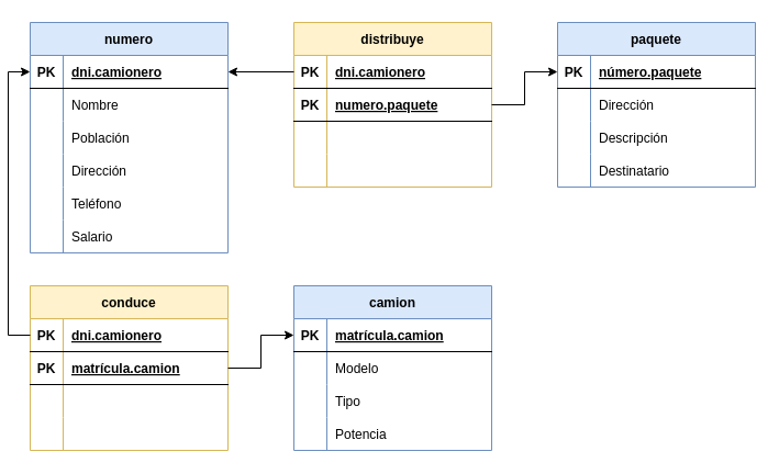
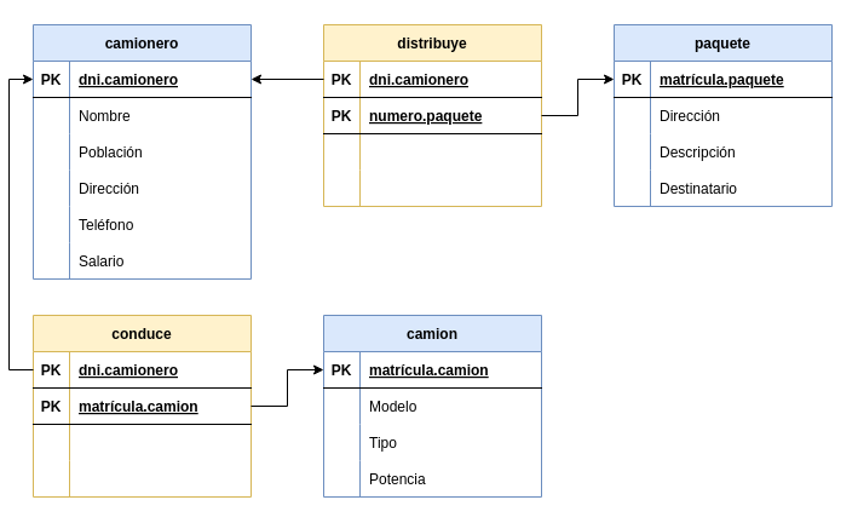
  <mxCell id="0" />
  <mxCell id="1" parent="0" />
- <mxCell id="2" value="numero" style="shape=table;startSize=30;container=1;collapsible=1;childLayout=tableLayout;fixedRows=1;rowLines=0;fontStyle=1;align=center;resizeLast=1;fillColor=#dae8fc;strokeColor=#6c8ebf;" vertex="1" parent="1"><mxGeometry x="20" y="20" width="180" height="210" as="geometry" /></mxCell>
+ <mxCell id="2" value="camionero" style="shape=table;startSize=30;container=1;collapsible=1;childLayout=tableLayout;fixedRows=1;rowLines=0;fontStyle=1;align=center;resizeLast=1;fillColor=#dae8fc;strokeColor=#6c8ebf;" vertex="1" parent="1"><mxGeometry x="20" y="20" width="180" height="210" as="geometry" /></mxCell>
  <mxCell id="3" value="" style="shape=tableRow;horizontal=0;startSize=0;swimlaneHead=0;swimlaneBody=0;fillColor=none;collapsible=0;dropTarget=0;points=[[0,0.5],[1,0.5]];portConstraint=eastwest;top=0;left=0;right=0;bottom=1;" vertex="1" parent="2"><mxGeometry y="30" width="180" height="30" as="geometry" /></mxCell>
  <mxCell id="4" value="PK" style="shape=partialRectangle;connectable=0;fillColor=none;top=0;left=0;bottom=0;right=0;fontStyle=1;overflow=hidden;" vertex="1" parent="3"><mxGeometry width="30" height="30" as="geometry"><mxRectangle width="30" height="30" as="alternateBounds" /></mxGeometry></mxCell>
  <mxCell id="5" value="dni.camionero" style="shape=partialRectangle;connectable=0;fillColor=none;top=0;left=0;bottom=0;right=0;align=left;spacingLeft=6;fontStyle=5;overflow=hidden;" vertex="1" parent="3"><mxGeometry x="30" width="150" height="30" as="geometry"><mxRectangle width="150" height="30" as="alternateBounds" /></mxGeometry></mxCell>
  <mxCell id="6" value="" style="shape=tableRow;horizontal=0;startSize=0;swimlaneHead=0;swimlaneBody=0;fillColor=none;collapsible=0;dropTarget=0;points=[[0,0.5],[1,0.5]];portConstraint=eastwest;top=0;left=0;right=0;bottom=0;" vertex="1" parent="2"><mxGeometry y="60" width="180" height="30" as="geometry" /></mxCell>
  <mxCell id="7" value="" style="shape=partialRectangle;connectable=0;fillColor=none;top=0;left=0;bottom=0;right=0;editable=1;overflow=hidden;" vertex="1" parent="6"><mxGeometry width="30" height="30" as="geometry"><mxRectangle width="30" height="30" as="alternateBounds" /></mxGeometry></mxCell>
  <mxCell id="8" value="Nombre" style="shape=partialRectangle;connectable=0;fillColor=none;top=0;left=0;bottom=0;right=0;align=left;spacingLeft=6;overflow=hidden;" vertex="1" parent="6"><mxGeometry x="30" width="150" height="30" as="geometry"><mxRectangle width="150" height="30" as="alternateBounds" /></mxGeometry></mxCell>
  <mxCell id="9" value="" style="shape=tableRow;horizontal=0;startSize=0;swimlaneHead=0;swimlaneBody=0;fillColor=none;collapsible=0;dropTarget=0;points=[[0,0.5],[1,0.5]];portConstraint=eastwest;top=0;left=0;right=0;bottom=0;" vertex="1" parent="2"><mxGeometry y="90" width="180" height="30" as="geometry" /></mxCell>
  <mxCell id="10" value="" style="shape=partialRectangle;connectable=0;fillColor=none;top=0;left=0;bottom=0;right=0;editable=1;overflow=hidden;" vertex="1" parent="9"><mxGeometry width="30" height="30" as="geometry"><mxRectangle width="30" height="30" as="alternateBounds" /></mxGeometry></mxCell>
  <mxCell id="11" value="Población" style="shape=partialRectangle;connectable=0;fillColor=none;top=0;left=0;bottom=0;right=0;align=left;spacingLeft=6;overflow=hidden;" vertex="1" parent="9"><mxGeometry x="30" width="150" height="30" as="geometry"><mxRectangle width="150" height="30" as="alternateBounds" /></mxGeometry></mxCell>
  <mxCell id="12" value="" style="shape=tableRow;horizontal=0;startSize=0;swimlaneHead=0;swimlaneBody=0;fillColor=none;collapsible=0;dropTarget=0;points=[[0,0.5],[1,0.5]];portConstraint=eastwest;top=0;left=0;right=0;bottom=0;" vertex="1" parent="2"><mxGeometry y="120" width="180" height="30" as="geometry" /></mxCell>
  <mxCell id="13" value="" style="shape=partialRectangle;connectable=0;fillColor=none;top=0;left=0;bottom=0;right=0;editable=1;overflow=hidden;" vertex="1" parent="12"><mxGeometry width="30" height="30" as="geometry"><mxRectangle width="30" height="30" as="alternateBounds" /></mxGeometry></mxCell>
  <mxCell id="14" value="Dirección" style="shape=partialRectangle;connectable=0;fillColor=none;top=0;left=0;bottom=0;right=0;align=left;spacingLeft=6;overflow=hidden;" vertex="1" parent="12"><mxGeometry x="30" width="150" height="30" as="geometry"><mxRectangle width="150" height="30" as="alternateBounds" /></mxGeometry></mxCell>
  <mxCell id="15" value="" style="shape=tableRow;horizontal=0;startSize=0;swimlaneHead=0;swimlaneBody=0;fillColor=none;collapsible=0;dropTarget=0;points=[[0,0.5],[1,0.5]];portConstraint=eastwest;top=0;left=0;right=0;bottom=0;" vertex="1" parent="2"><mxGeometry y="150" width="180" height="30" as="geometry" /></mxCell>
  <mxCell id="16" value="" style="shape=partialRectangle;connectable=0;fillColor=none;top=0;left=0;bottom=0;right=0;editable=1;overflow=hidden;" vertex="1" parent="15"><mxGeometry width="30" height="30" as="geometry"><mxRectangle width="30" height="30" as="alternateBounds" /></mxGeometry></mxCell>
  <mxCell id="17" value="Teléfono" style="shape=partialRectangle;connectable=0;fillColor=none;top=0;left=0;bottom=0;right=0;align=left;spacingLeft=6;overflow=hidden;" vertex="1" parent="15"><mxGeometry x="30" width="150" height="30" as="geometry"><mxRectangle width="150" height="30" as="alternateBounds" /></mxGeometry></mxCell>
  <mxCell id="18" value="" style="shape=tableRow;horizontal=0;startSize=0;swimlaneHead=0;swimlaneBody=0;fillColor=none;collapsible=0;dropTarget=0;points=[[0,0.5],[1,0.5]];portConstraint=eastwest;top=0;left=0;right=0;bottom=0;" vertex="1" parent="2"><mxGeometry y="180" width="180" height="30" as="geometry" /></mxCell>
  <mxCell id="19" value="" style="shape=partialRectangle;connectable=0;fillColor=none;top=0;left=0;bottom=0;right=0;editable=1;overflow=hidden;" vertex="1" parent="18"><mxGeometry width="30" height="30" as="geometry"><mxRectangle width="30" height="30" as="alternateBounds" /></mxGeometry></mxCell>
  <mxCell id="20" value="Salario" style="shape=partialRectangle;connectable=0;fillColor=none;top=0;left=0;bottom=0;right=0;align=left;spacingLeft=6;overflow=hidden;" vertex="1" parent="18"><mxGeometry x="30" width="150" height="30" as="geometry"><mxRectangle width="150" height="30" as="alternateBounds" /></mxGeometry></mxCell>
  <mxCell id="21" value="paquete" style="shape=table;startSize=30;container=1;collapsible=1;childLayout=tableLayout;fixedRows=1;rowLines=0;fontStyle=1;align=center;resizeLast=1;fillColor=#dae8fc;strokeColor=#6c8ebf;" vertex="1" parent="1"><mxGeometry x="500" y="20" width="180" height="150" as="geometry" /></mxCell>
  <mxCell id="22" value="" style="shape=tableRow;horizontal=0;startSize=0;swimlaneHead=0;swimlaneBody=0;fillColor=none;collapsible=0;dropTarget=0;points=[[0,0.5],[1,0.5]];portConstraint=eastwest;top=0;left=0;right=0;bottom=1;" vertex="1" parent="21"><mxGeometry y="30" width="180" height="30" as="geometry" /></mxCell>
  <mxCell id="23" value="PK" style="shape=partialRectangle;connectable=0;fillColor=none;top=0;left=0;bottom=0;right=0;fontStyle=1;overflow=hidden;" vertex="1" parent="22"><mxGeometry width="30" height="30" as="geometry"><mxRectangle width="30" height="30" as="alternateBounds" /></mxGeometry></mxCell>
- <mxCell id="24" value="número.paquete" style="shape=partialRectangle;connectable=0;fillColor=none;top=0;left=0;bottom=0;right=0;align=left;spacingLeft=6;fontStyle=5;overflow=hidden;" vertex="1" parent="22"><mxGeometry x="30" width="150" height="30" as="geometry"><mxRectangle width="150" height="30" as="alternateBounds" /></mxGeometry></mxCell>
+ <mxCell id="24" value="matrícula.paquete" style="shape=partialRectangle;connectable=0;fillColor=none;top=0;left=0;bottom=0;right=0;align=left;spacingLeft=6;fontStyle=5;overflow=hidden;" vertex="1" parent="22"><mxGeometry x="30" width="150" height="30" as="geometry"><mxRectangle width="150" height="30" as="alternateBounds" /></mxGeometry></mxCell>
  <mxCell id="25" value="" style="shape=tableRow;horizontal=0;startSize=0;swimlaneHead=0;swimlaneBody=0;fillColor=none;collapsible=0;dropTarget=0;points=[[0,0.5],[1,0.5]];portConstraint=eastwest;top=0;left=0;right=0;bottom=0;" vertex="1" parent="21"><mxGeometry y="60" width="180" height="30" as="geometry" /></mxCell>
  <mxCell id="26" value="" style="shape=partialRectangle;connectable=0;fillColor=none;top=0;left=0;bottom=0;right=0;editable=1;overflow=hidden;" vertex="1" parent="25"><mxGeometry width="30" height="30" as="geometry"><mxRectangle width="30" height="30" as="alternateBounds" /></mxGeometry></mxCell>
  <mxCell id="27" value="Dirección" style="shape=partialRectangle;connectable=0;fillColor=none;top=0;left=0;bottom=0;right=0;align=left;spacingLeft=6;overflow=hidden;" vertex="1" parent="25"><mxGeometry x="30" width="150" height="30" as="geometry"><mxRectangle width="150" height="30" as="alternateBounds" /></mxGeometry></mxCell>
  <mxCell id="28" value="" style="shape=tableRow;horizontal=0;startSize=0;swimlaneHead=0;swimlaneBody=0;fillColor=none;collapsible=0;dropTarget=0;points=[[0,0.5],[1,0.5]];portConstraint=eastwest;top=0;left=0;right=0;bottom=0;" vertex="1" parent="21"><mxGeometry y="90" width="180" height="30" as="geometry" /></mxCell>
  <mxCell id="29" value="" style="shape=partialRectangle;connectable=0;fillColor=none;top=0;left=0;bottom=0;right=0;editable=1;overflow=hidden;" vertex="1" parent="28"><mxGeometry width="30" height="30" as="geometry"><mxRectangle width="30" height="30" as="alternateBounds" /></mxGeometry></mxCell>
  <mxCell id="30" value="Descripción" style="shape=partialRectangle;connectable=0;fillColor=none;top=0;left=0;bottom=0;right=0;align=left;spacingLeft=6;overflow=hidden;" vertex="1" parent="28"><mxGeometry x="30" width="150" height="30" as="geometry"><mxRectangle width="150" height="30" as="alternateBounds" /></mxGeometry></mxCell>
  <mxCell id="31" value="" style="shape=tableRow;horizontal=0;startSize=0;swimlaneHead=0;swimlaneBody=0;fillColor=none;collapsible=0;dropTarget=0;points=[[0,0.5],[1,0.5]];portConstraint=eastwest;top=0;left=0;right=0;bottom=0;" vertex="1" parent="21"><mxGeometry y="120" width="180" height="30" as="geometry" /></mxCell>
  <mxCell id="32" value="" style="shape=partialRectangle;connectable=0;fillColor=none;top=0;left=0;bottom=0;right=0;editable=1;overflow=hidden;" vertex="1" parent="31"><mxGeometry width="30" height="30" as="geometry"><mxRectangle width="30" height="30" as="alternateBounds" /></mxGeometry></mxCell>
  <mxCell id="33" value="Destinatario" style="shape=partialRectangle;connectable=0;fillColor=none;top=0;left=0;bottom=0;right=0;align=left;spacingLeft=6;overflow=hidden;" vertex="1" parent="31"><mxGeometry x="30" width="150" height="30" as="geometry"><mxRectangle width="150" height="30" as="alternateBounds" /></mxGeometry></mxCell>
  <mxCell id="34" value="distribuye" style="shape=table;startSize=30;container=1;collapsible=1;childLayout=tableLayout;fixedRows=1;rowLines=0;fontStyle=1;align=center;resizeLast=1;fillColor=#fff2cc;strokeColor=#d6b656;" vertex="1" parent="1"><mxGeometry x="260" y="20" width="180" height="150" as="geometry" /></mxCell>
  <mxCell id="35" value="" style="shape=tableRow;horizontal=0;startSize=0;swimlaneHead=0;swimlaneBody=0;fillColor=none;collapsible=0;dropTarget=0;points=[[0,0.5],[1,0.5]];portConstraint=eastwest;top=0;left=0;right=0;bottom=1;" vertex="1" parent="34"><mxGeometry y="30" width="180" height="30" as="geometry" /></mxCell>
  <mxCell id="36" value="PK" style="shape=partialRectangle;connectable=0;fillColor=none;top=0;left=0;bottom=0;right=0;fontStyle=1;overflow=hidden;" vertex="1" parent="35"><mxGeometry width="30" height="30" as="geometry"><mxRectangle width="30" height="30" as="alternateBounds" /></mxGeometry></mxCell>
  <mxCell id="37" value="dni.camionero" style="shape=partialRectangle;connectable=0;fillColor=none;top=0;left=0;bottom=0;right=0;align=left;spacingLeft=6;fontStyle=5;overflow=hidden;" vertex="1" parent="35"><mxGeometry x="30" width="150" height="30" as="geometry"><mxRectangle width="150" height="30" as="alternateBounds" /></mxGeometry></mxCell>
  <mxCell id="38" value="" style="shape=tableRow;horizontal=0;startSize=0;swimlaneHead=0;swimlaneBody=0;fillColor=none;collapsible=0;dropTarget=0;points=[[0,0.5],[1,0.5]];portConstraint=eastwest;top=0;left=0;right=0;bottom=1;" vertex="1" parent="34"><mxGeometry y="60" width="180" height="30" as="geometry" /></mxCell>
  <mxCell id="39" value="PK" style="shape=partialRectangle;connectable=0;fillColor=none;top=0;left=0;bottom=0;right=0;fontStyle=1;overflow=hidden;" vertex="1" parent="38"><mxGeometry width="30" height="30" as="geometry"><mxRectangle width="30" height="30" as="alternateBounds" /></mxGeometry></mxCell>
  <mxCell id="40" value="numero.paquete" style="shape=partialRectangle;connectable=0;fillColor=none;top=0;left=0;bottom=0;right=0;align=left;spacingLeft=6;fontStyle=5;overflow=hidden;" vertex="1" parent="38"><mxGeometry x="30" width="150" height="30" as="geometry"><mxRectangle width="150" height="30" as="alternateBounds" /></mxGeometry></mxCell>
  <mxCell id="41" value="" style="shape=tableRow;horizontal=0;startSize=0;swimlaneHead=0;swimlaneBody=0;fillColor=none;collapsible=0;dropTarget=0;points=[[0,0.5],[1,0.5]];portConstraint=eastwest;top=0;left=0;right=0;bottom=0;" vertex="1" parent="34"><mxGeometry y="90" width="180" height="30" as="geometry" /></mxCell>
  <mxCell id="42" value="" style="shape=partialRectangle;connectable=0;fillColor=none;top=0;left=0;bottom=0;right=0;editable=1;overflow=hidden;" vertex="1" parent="41"><mxGeometry width="30" height="30" as="geometry"><mxRectangle width="30" height="30" as="alternateBounds" /></mxGeometry></mxCell>
  <mxCell id="43" value="" style="shape=partialRectangle;connectable=0;fillColor=none;top=0;left=0;bottom=0;right=0;align=left;spacingLeft=6;overflow=hidden;" vertex="1" parent="41"><mxGeometry x="30" width="150" height="30" as="geometry"><mxRectangle width="150" height="30" as="alternateBounds" /></mxGeometry></mxCell>
  <mxCell id="44" value="" style="shape=tableRow;horizontal=0;startSize=0;swimlaneHead=0;swimlaneBody=0;fillColor=none;collapsible=0;dropTarget=0;points=[[0,0.5],[1,0.5]];portConstraint=eastwest;top=0;left=0;right=0;bottom=0;" vertex="1" parent="34"><mxGeometry y="120" width="180" height="30" as="geometry" /></mxCell>
  <mxCell id="45" value="" style="shape=partialRectangle;connectable=0;fillColor=none;top=0;left=0;bottom=0;right=0;editable=1;overflow=hidden;" vertex="1" parent="44"><mxGeometry width="30" height="30" as="geometry"><mxRectangle width="30" height="30" as="alternateBounds" /></mxGeometry></mxCell>
  <mxCell id="46" value="" style="shape=partialRectangle;connectable=0;fillColor=none;top=0;left=0;bottom=0;right=0;align=left;spacingLeft=6;overflow=hidden;" vertex="1" parent="44"><mxGeometry x="30" width="150" height="30" as="geometry"><mxRectangle width="150" height="30" as="alternateBounds" /></mxGeometry></mxCell>
  <mxCell id="47" style="edgeStyle=orthogonalEdgeStyle;rounded=0;orthogonalLoop=1;jettySize=auto;html=1;exitX=0;exitY=0.5;exitDx=0;exitDy=0;entryX=1;entryY=0.5;entryDx=0;entryDy=0;" edge="1" parent="1" source="35" target="3"><mxGeometry relative="1" as="geometry" /></mxCell>
  <mxCell id="48" style="edgeStyle=orthogonalEdgeStyle;rounded=0;orthogonalLoop=1;jettySize=auto;html=1;exitX=1;exitY=0.5;exitDx=0;exitDy=0;entryX=0;entryY=0.5;entryDx=0;entryDy=0;" edge="1" parent="1" source="38" target="22"><mxGeometry relative="1" as="geometry" /></mxCell>
  <mxCell id="49" value="conduce" style="shape=table;startSize=30;container=1;collapsible=1;childLayout=tableLayout;fixedRows=1;rowLines=0;fontStyle=1;align=center;resizeLast=1;fillColor=#fff2cc;strokeColor=#d6b656;" vertex="1" parent="1"><mxGeometry x="20" y="260" width="180" height="150" as="geometry" /></mxCell>
  <mxCell id="50" value="" style="shape=tableRow;horizontal=0;startSize=0;swimlaneHead=0;swimlaneBody=0;fillColor=none;collapsible=0;dropTarget=0;points=[[0,0.5],[1,0.5]];portConstraint=eastwest;top=0;left=0;right=0;bottom=1;" vertex="1" parent="49"><mxGeometry y="30" width="180" height="30" as="geometry" /></mxCell>
  <mxCell id="51" value="PK" style="shape=partialRectangle;connectable=0;fillColor=none;top=0;left=0;bottom=0;right=0;fontStyle=1;overflow=hidden;" vertex="1" parent="50"><mxGeometry width="30" height="30" as="geometry"><mxRectangle width="30" height="30" as="alternateBounds" /></mxGeometry></mxCell>
  <mxCell id="52" value="dni.camionero" style="shape=partialRectangle;connectable=0;fillColor=none;top=0;left=0;bottom=0;right=0;align=left;spacingLeft=6;fontStyle=5;overflow=hidden;" vertex="1" parent="50"><mxGeometry x="30" width="150" height="30" as="geometry"><mxRectangle width="150" height="30" as="alternateBounds" /></mxGeometry></mxCell>
  <mxCell id="53" value="" style="shape=tableRow;horizontal=0;startSize=0;swimlaneHead=0;swimlaneBody=0;fillColor=none;collapsible=0;dropTarget=0;points=[[0,0.5],[1,0.5]];portConstraint=eastwest;top=0;left=0;right=0;bottom=1;" vertex="1" parent="49"><mxGeometry y="60" width="180" height="30" as="geometry" /></mxCell>
  <mxCell id="54" value="PK" style="shape=partialRectangle;connectable=0;fillColor=none;top=0;left=0;bottom=0;right=0;fontStyle=1;overflow=hidden;" vertex="1" parent="53"><mxGeometry width="30" height="30" as="geometry"><mxRectangle width="30" height="30" as="alternateBounds" /></mxGeometry></mxCell>
  <mxCell id="55" value="matrícula.camion" style="shape=partialRectangle;connectable=0;fillColor=none;top=0;left=0;bottom=0;right=0;align=left;spacingLeft=6;fontStyle=5;overflow=hidden;" vertex="1" parent="53"><mxGeometry x="30" width="150" height="30" as="geometry"><mxRectangle width="150" height="30" as="alternateBounds" /></mxGeometry></mxCell>
  <mxCell id="56" value="" style="shape=tableRow;horizontal=0;startSize=0;swimlaneHead=0;swimlaneBody=0;fillColor=none;collapsible=0;dropTarget=0;points=[[0,0.5],[1,0.5]];portConstraint=eastwest;top=0;left=0;right=0;bottom=0;" vertex="1" parent="49"><mxGeometry y="90" width="180" height="30" as="geometry" /></mxCell>
  <mxCell id="57" value="" style="shape=partialRectangle;connectable=0;fillColor=none;top=0;left=0;bottom=0;right=0;editable=1;overflow=hidden;" vertex="1" parent="56"><mxGeometry width="30" height="30" as="geometry"><mxRectangle width="30" height="30" as="alternateBounds" /></mxGeometry></mxCell>
  <mxCell id="58" value="" style="shape=partialRectangle;connectable=0;fillColor=none;top=0;left=0;bottom=0;right=0;align=left;spacingLeft=6;overflow=hidden;" vertex="1" parent="56"><mxGeometry x="30" width="150" height="30" as="geometry"><mxRectangle width="150" height="30" as="alternateBounds" /></mxGeometry></mxCell>
  <mxCell id="59" value="" style="shape=tableRow;horizontal=0;startSize=0;swimlaneHead=0;swimlaneBody=0;fillColor=none;collapsible=0;dropTarget=0;points=[[0,0.5],[1,0.5]];portConstraint=eastwest;top=0;left=0;right=0;bottom=0;" vertex="1" parent="49"><mxGeometry y="120" width="180" height="30" as="geometry" /></mxCell>
  <mxCell id="60" value="" style="shape=partialRectangle;connectable=0;fillColor=none;top=0;left=0;bottom=0;right=0;editable=1;overflow=hidden;" vertex="1" parent="59"><mxGeometry width="30" height="30" as="geometry"><mxRectangle width="30" height="30" as="alternateBounds" /></mxGeometry></mxCell>
  <mxCell id="61" value="" style="shape=partialRectangle;connectable=0;fillColor=none;top=0;left=0;bottom=0;right=0;align=left;spacingLeft=6;overflow=hidden;" vertex="1" parent="59"><mxGeometry x="30" width="150" height="30" as="geometry"><mxRectangle width="150" height="30" as="alternateBounds" /></mxGeometry></mxCell>
  <mxCell id="62" value="camion" style="shape=table;startSize=30;container=1;collapsible=1;childLayout=tableLayout;fixedRows=1;rowLines=0;fontStyle=1;align=center;resizeLast=1;fillColor=#dae8fc;strokeColor=#6c8ebf;" vertex="1" parent="1"><mxGeometry x="260" y="260" width="180" height="150" as="geometry" /></mxCell>
  <mxCell id="63" value="" style="shape=tableRow;horizontal=0;startSize=0;swimlaneHead=0;swimlaneBody=0;fillColor=none;collapsible=0;dropTarget=0;points=[[0,0.5],[1,0.5]];portConstraint=eastwest;top=0;left=0;right=0;bottom=1;" vertex="1" parent="62"><mxGeometry y="30" width="180" height="30" as="geometry" /></mxCell>
  <mxCell id="64" value="PK" style="shape=partialRectangle;connectable=0;fillColor=none;top=0;left=0;bottom=0;right=0;fontStyle=1;overflow=hidden;" vertex="1" parent="63"><mxGeometry width="30" height="30" as="geometry"><mxRectangle width="30" height="30" as="alternateBounds" /></mxGeometry></mxCell>
  <mxCell id="65" value="matrícula.camion" style="shape=partialRectangle;connectable=0;fillColor=none;top=0;left=0;bottom=0;right=0;align=left;spacingLeft=6;fontStyle=5;overflow=hidden;" vertex="1" parent="63"><mxGeometry x="30" width="150" height="30" as="geometry"><mxRectangle width="150" height="30" as="alternateBounds" /></mxGeometry></mxCell>
  <mxCell id="66" value="" style="shape=tableRow;horizontal=0;startSize=0;swimlaneHead=0;swimlaneBody=0;fillColor=none;collapsible=0;dropTarget=0;points=[[0,0.5],[1,0.5]];portConstraint=eastwest;top=0;left=0;right=0;bottom=0;" vertex="1" parent="62"><mxGeometry y="60" width="180" height="30" as="geometry" /></mxCell>
  <mxCell id="67" value="" style="shape=partialRectangle;connectable=0;fillColor=none;top=0;left=0;bottom=0;right=0;editable=1;overflow=hidden;" vertex="1" parent="66"><mxGeometry width="30" height="30" as="geometry"><mxRectangle width="30" height="30" as="alternateBounds" /></mxGeometry></mxCell>
  <mxCell id="68" value="Modelo" style="shape=partialRectangle;connectable=0;fillColor=none;top=0;left=0;bottom=0;right=0;align=left;spacingLeft=6;overflow=hidden;" vertex="1" parent="66"><mxGeometry x="30" width="150" height="30" as="geometry"><mxRectangle width="150" height="30" as="alternateBounds" /></mxGeometry></mxCell>
  <mxCell id="69" value="" style="shape=tableRow;horizontal=0;startSize=0;swimlaneHead=0;swimlaneBody=0;fillColor=none;collapsible=0;dropTarget=0;points=[[0,0.5],[1,0.5]];portConstraint=eastwest;top=0;left=0;right=0;bottom=0;" vertex="1" parent="62"><mxGeometry y="90" width="180" height="30" as="geometry" /></mxCell>
  <mxCell id="70" value="" style="shape=partialRectangle;connectable=0;fillColor=none;top=0;left=0;bottom=0;right=0;editable=1;overflow=hidden;" vertex="1" parent="69"><mxGeometry width="30" height="30" as="geometry"><mxRectangle width="30" height="30" as="alternateBounds" /></mxGeometry></mxCell>
  <mxCell id="71" value="Tipo" style="shape=partialRectangle;connectable=0;fillColor=none;top=0;left=0;bottom=0;right=0;align=left;spacingLeft=6;overflow=hidden;" vertex="1" parent="69"><mxGeometry x="30" width="150" height="30" as="geometry"><mxRectangle width="150" height="30" as="alternateBounds" /></mxGeometry></mxCell>
  <mxCell id="72" value="" style="shape=tableRow;horizontal=0;startSize=0;swimlaneHead=0;swimlaneBody=0;fillColor=none;collapsible=0;dropTarget=0;points=[[0,0.5],[1,0.5]];portConstraint=eastwest;top=0;left=0;right=0;bottom=0;" vertex="1" parent="62"><mxGeometry y="120" width="180" height="30" as="geometry" /></mxCell>
  <mxCell id="73" value="" style="shape=partialRectangle;connectable=0;fillColor=none;top=0;left=0;bottom=0;right=0;editable=1;overflow=hidden;" vertex="1" parent="72"><mxGeometry width="30" height="30" as="geometry"><mxRectangle width="30" height="30" as="alternateBounds" /></mxGeometry></mxCell>
  <mxCell id="74" value="Potencia" style="shape=partialRectangle;connectable=0;fillColor=none;top=0;left=0;bottom=0;right=0;align=left;spacingLeft=6;overflow=hidden;" vertex="1" parent="72"><mxGeometry x="30" width="150" height="30" as="geometry"><mxRectangle width="150" height="30" as="alternateBounds" /></mxGeometry></mxCell>
  <mxCell id="75" style="edgeStyle=orthogonalEdgeStyle;rounded=0;orthogonalLoop=1;jettySize=auto;html=1;exitX=1;exitY=0.5;exitDx=0;exitDy=0;entryX=0;entryY=0.5;entryDx=0;entryDy=0;" edge="1" parent="1" source="53" target="63"><mxGeometry relative="1" as="geometry" /></mxCell>
  <mxCell id="76" style="edgeStyle=orthogonalEdgeStyle;rounded=0;orthogonalLoop=1;jettySize=auto;html=1;exitX=0;exitY=0.5;exitDx=0;exitDy=0;entryX=0;entryY=0.5;entryDx=0;entryDy=0;" edge="1" parent="1" source="50" target="3"><mxGeometry relative="1" as="geometry" /></mxCell>
